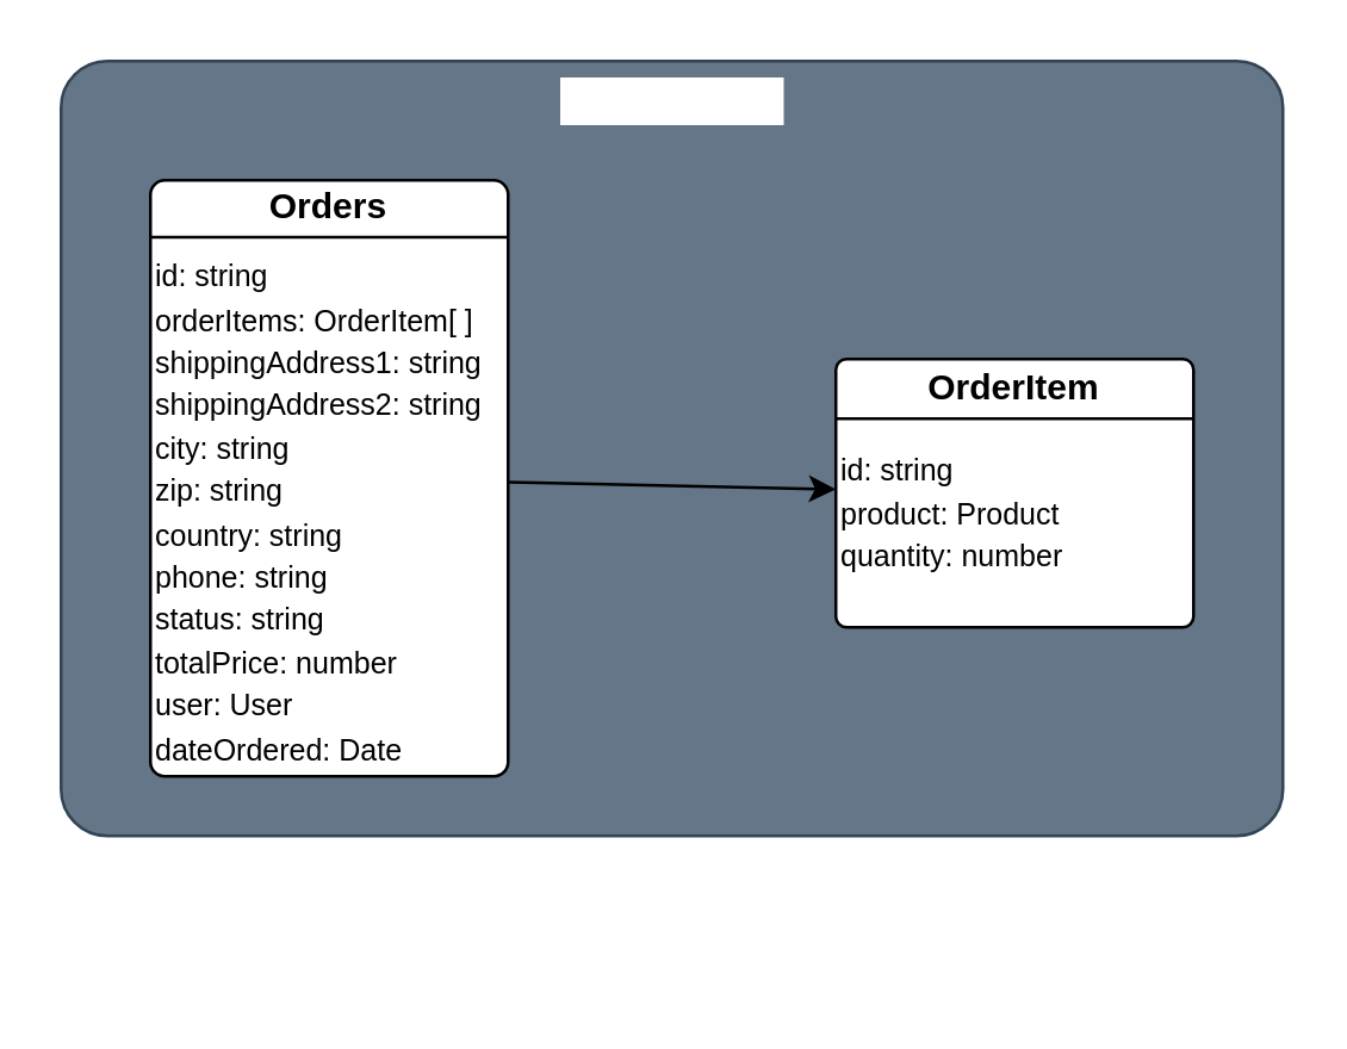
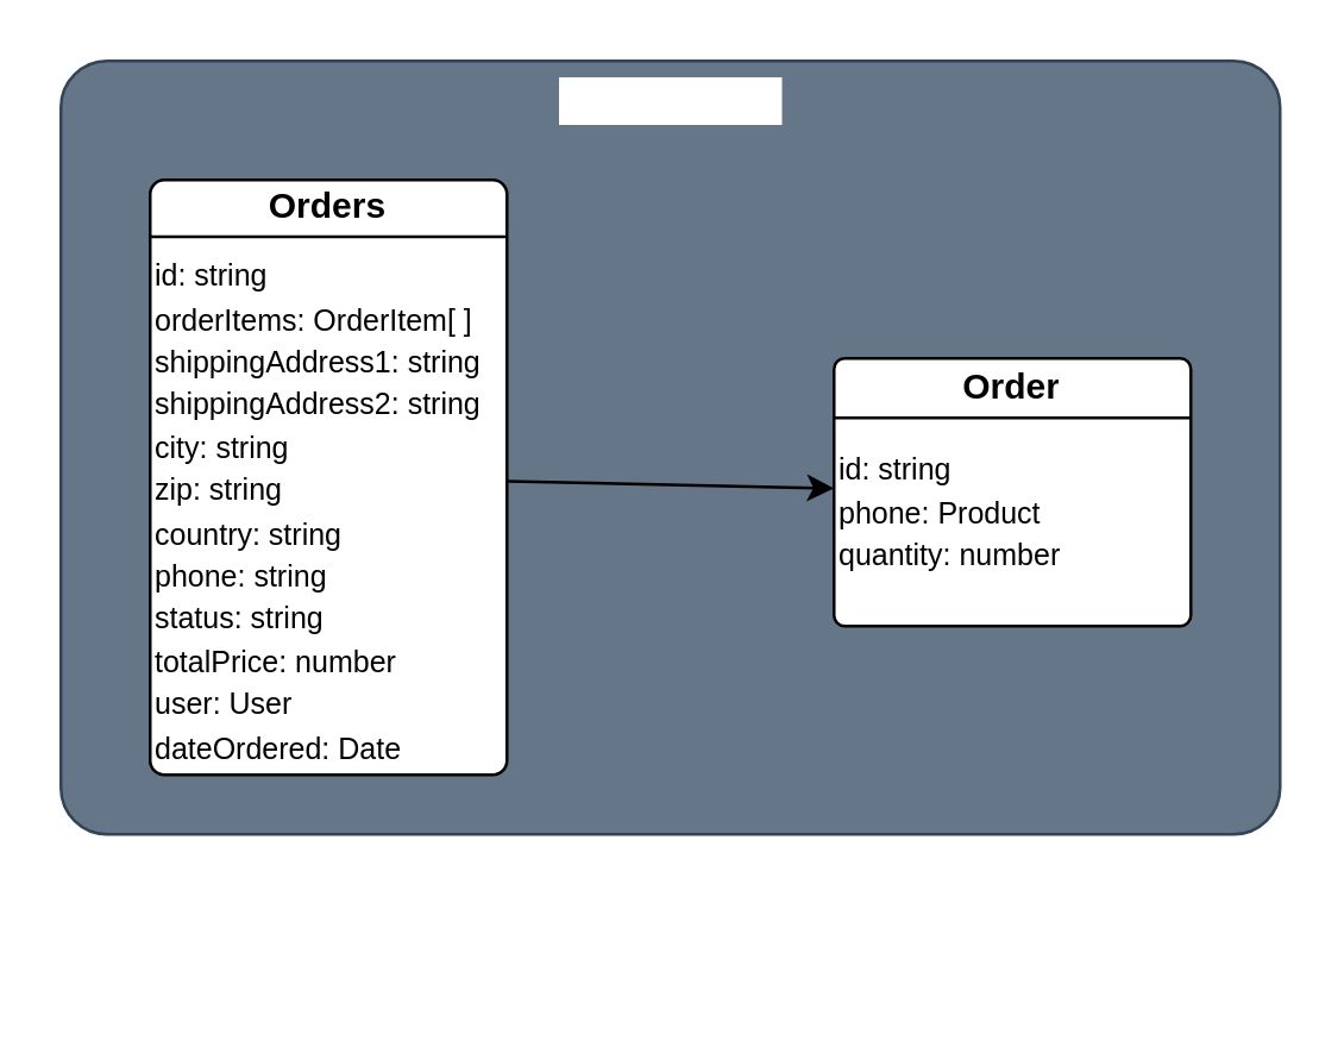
  <mxCell id="0" />
  <mxCell id="1" parent="0" />
  <mxCell id="2" value="" style="group" parent="1" vertex="1" connectable="0"><mxGeometry x="20" y="20" width="410" height="310" as="geometry" /></mxCell>
  <mxCell id="3" value="Order Schema" style="rounded=1;fontSize=13;fillColor=#647687;fontColor=#ffffff;strokeColor=#314354;glass=0;shadow=0;arcSize=6;fontFamily=Lucida Console;verticalAlign=top;labelBackgroundColor=default;labelBorderColor=none;html=1;spacingTop=0;spacing=1;spacingBottom=0;" parent="2" vertex="1"><mxGeometry width="410" height="260" as="geometry" /></mxCell>
  <mxCell id="4" value="" style="group" parent="2" vertex="1" connectable="0"><mxGeometry x="30" y="40" width="380" height="270" as="geometry" /></mxCell>
  <mxCell id="5" value="" style="group" parent="4" vertex="1" connectable="0"><mxGeometry width="380" height="270" as="geometry" /></mxCell>
  <mxCell id="6" value="&lt;div style=&quot;&quot;&gt;&lt;span style=&quot;background-color: initial; font-size: 10px;&quot;&gt;id: string&lt;/span&gt;&lt;/div&gt;&lt;div style=&quot;&quot;&gt;&lt;span style=&quot;background-color: initial; font-size: 10px;&quot;&gt;orderItems: OrderItem[ ]&lt;/span&gt;&lt;/div&gt;&lt;div style=&quot;&quot;&gt;&lt;span style=&quot;background-color: initial; font-size: 10px;&quot;&gt;shippingAddress1: string&lt;/span&gt;&lt;/div&gt;&lt;div style=&quot;&quot;&gt;&lt;span style=&quot;font-size: 10px;&quot;&gt;shippingAddress2: string&lt;/span&gt;&lt;br&gt;&lt;/div&gt;&lt;div style=&quot;&quot;&gt;&lt;span style=&quot;font-size: 10px;&quot;&gt;city: string&lt;/span&gt;&lt;span style=&quot;font-size: 10px;&quot;&gt;&lt;br&gt;&lt;/span&gt;&lt;/div&gt;&lt;div style=&quot;&quot;&gt;&lt;span style=&quot;font-size: 10px;&quot;&gt;zip: string&lt;/span&gt;&lt;span style=&quot;font-size: 10px;&quot;&gt;&lt;br&gt;&lt;/span&gt;&lt;/div&gt;&lt;div style=&quot;&quot;&gt;&lt;span style=&quot;font-size: 10px;&quot;&gt;country: string&lt;/span&gt;&lt;span style=&quot;font-size: 10px;&quot;&gt;&lt;br&gt;&lt;/span&gt;&lt;/div&gt;&lt;div style=&quot;&quot;&gt;&lt;span style=&quot;font-size: 10px;&quot;&gt;phone: string&lt;/span&gt;&lt;span style=&quot;font-size: 10px;&quot;&gt;&lt;br&gt;&lt;/span&gt;&lt;/div&gt;&lt;div style=&quot;&quot;&gt;&lt;span style=&quot;font-size: 10px;&quot;&gt;status: string&lt;/span&gt;&lt;span style=&quot;font-size: 10px;&quot;&gt;&lt;br&gt;&lt;/span&gt;&lt;/div&gt;&lt;div style=&quot;&quot;&gt;&lt;span style=&quot;font-size: 10px;&quot;&gt;totalPrice: number&lt;/span&gt;&lt;span style=&quot;font-size: 10px;&quot;&gt;&lt;br&gt;&lt;/span&gt;&lt;/div&gt;&lt;div style=&quot;&quot;&gt;&lt;span style=&quot;font-size: 10px;&quot;&gt;user: User&lt;/span&gt;&lt;span style=&quot;font-size: 10px;&quot;&gt;&lt;br&gt;&lt;/span&gt;&lt;/div&gt;&lt;div style=&quot;&quot;&gt;&lt;span style=&quot;font-size: 10px;&quot;&gt;dateOrdered: Date&lt;/span&gt;&lt;span style=&quot;font-size: 10px;&quot;&gt;&lt;br&gt;&lt;/span&gt;&lt;/div&gt;" style="rounded=1;whiteSpace=wrap;html=1;arcSize=4;align=left;verticalAlign=bottom;" parent="5" vertex="1"><mxGeometry width="120" height="200" as="geometry" /></mxCell>
  <mxCell id="7" value="&lt;h1 style=&quot;font-size: 12px;&quot;&gt;Orders&lt;/h1&gt;" style="text;html=1;strokeColor=none;fillColor=none;spacing=5;spacingTop=-20;whiteSpace=wrap;overflow=hidden;rounded=0;fontSize=12;align=center;verticalAlign=bottom;" parent="5" vertex="1"><mxGeometry y="9.565" width="120" height="9.565" as="geometry" /></mxCell>
  <mxCell id="8" value="" style="endArrow=none;html=1;fontSize=12;exitX=0;exitY=1;exitDx=0;exitDy=0;entryX=1;entryY=1;entryDx=0;entryDy=0;verticalAlign=bottom;" parent="5" source="7" target="7" edge="1"><mxGeometry width="50" height="50" relative="1" as="geometry"><mxPoint x="10" y="38.261" as="sourcePoint" /><mxPoint x="60" y="-9.565" as="targetPoint" /></mxGeometry></mxCell>
  <mxCell id="9" value="" style="group" parent="4" vertex="1" connectable="0"><mxGeometry x="230" y="60" width="140" height="190" as="geometry" /></mxCell>
- <mxCell id="10" value="&lt;div style=&quot;&quot;&gt;&lt;span style=&quot;background-color: initial; font-size: 10px;&quot;&gt;id: string&lt;/span&gt;&lt;/div&gt;&lt;div style=&quot;&quot;&gt;&lt;span style=&quot;background-color: initial; font-size: 10px;&quot;&gt;product: Product&lt;/span&gt;&lt;/div&gt;&lt;div style=&quot;&quot;&gt;&lt;span style=&quot;background-color: initial; font-size: 10px;&quot;&gt;quantity: number&lt;/span&gt;&lt;/div&gt;&lt;div style=&quot;&quot;&gt;&lt;br&gt;&lt;/div&gt;" style="rounded=1;whiteSpace=wrap;html=1;arcSize=4;align=left;verticalAlign=bottom;movable=1;resizable=1;rotatable=1;deletable=1;editable=1;connectable=1;" parent="9" vertex="1"><mxGeometry width="120" height="90" as="geometry" /></mxCell>
- <mxCell id="11" value="&lt;h1 style=&quot;font-size: 12px;&quot;&gt;OrderItem&lt;/h1&gt;" style="text;html=1;strokeColor=none;fillColor=none;spacing=5;spacingTop=-20;whiteSpace=wrap;overflow=hidden;rounded=0;fontSize=12;align=center;verticalAlign=bottom;movable=1;resizable=1;rotatable=1;deletable=1;editable=1;connectable=1;" parent="9" vertex="1"><mxGeometry y="10" width="120" height="10" as="geometry" /></mxCell>
+ <mxCell id="10" value="&lt;div style=&quot;&quot;&gt;&lt;span style=&quot;background-color: initial; font-size: 10px;&quot;&gt;id: string&lt;/span&gt;&lt;/div&gt;&lt;div style=&quot;&quot;&gt;&lt;span style=&quot;background-color: initial; font-size: 10px;&quot;&gt;phone: Product&lt;/span&gt;&lt;/div&gt;&lt;div style=&quot;&quot;&gt;&lt;span style=&quot;background-color: initial; font-size: 10px;&quot;&gt;quantity: number&lt;/span&gt;&lt;/div&gt;&lt;div style=&quot;&quot;&gt;&lt;br&gt;&lt;/div&gt;" style="rounded=1;whiteSpace=wrap;html=1;arcSize=4;align=left;verticalAlign=bottom;movable=1;resizable=1;rotatable=1;deletable=1;editable=1;connectable=1;" parent="9" vertex="1"><mxGeometry width="120" height="90" as="geometry" /></mxCell>
+ <mxCell id="11" value="&lt;h1 style=&quot;font-size: 12px;&quot;&gt;Order&lt;/h1&gt;" style="text;html=1;strokeColor=none;fillColor=none;spacing=5;spacingTop=-20;whiteSpace=wrap;overflow=hidden;rounded=0;fontSize=12;align=center;verticalAlign=bottom;movable=1;resizable=1;rotatable=1;deletable=1;editable=1;connectable=1;" parent="9" vertex="1"><mxGeometry y="10" width="120" height="10" as="geometry" /></mxCell>
  <mxCell id="12" value="" style="endArrow=none;html=1;fontSize=12;exitX=0;exitY=1;exitDx=0;exitDy=0;entryX=1;entryY=1;entryDx=0;entryDy=0;movable=1;resizable=1;rotatable=1;deletable=1;editable=1;connectable=1;" parent="9" source="11" target="11" edge="1"><mxGeometry width="50" height="50" relative="1" as="geometry"><mxPoint x="-5" y="-10" as="sourcePoint" /><mxPoint x="45" y="-60" as="targetPoint" /></mxGeometry></mxCell>
  <mxCell id="13" style="edgeStyle=none;html=1;fontSize=10;" parent="4" source="6" target="10" edge="1"><mxGeometry relative="1" as="geometry" /></mxCell>
